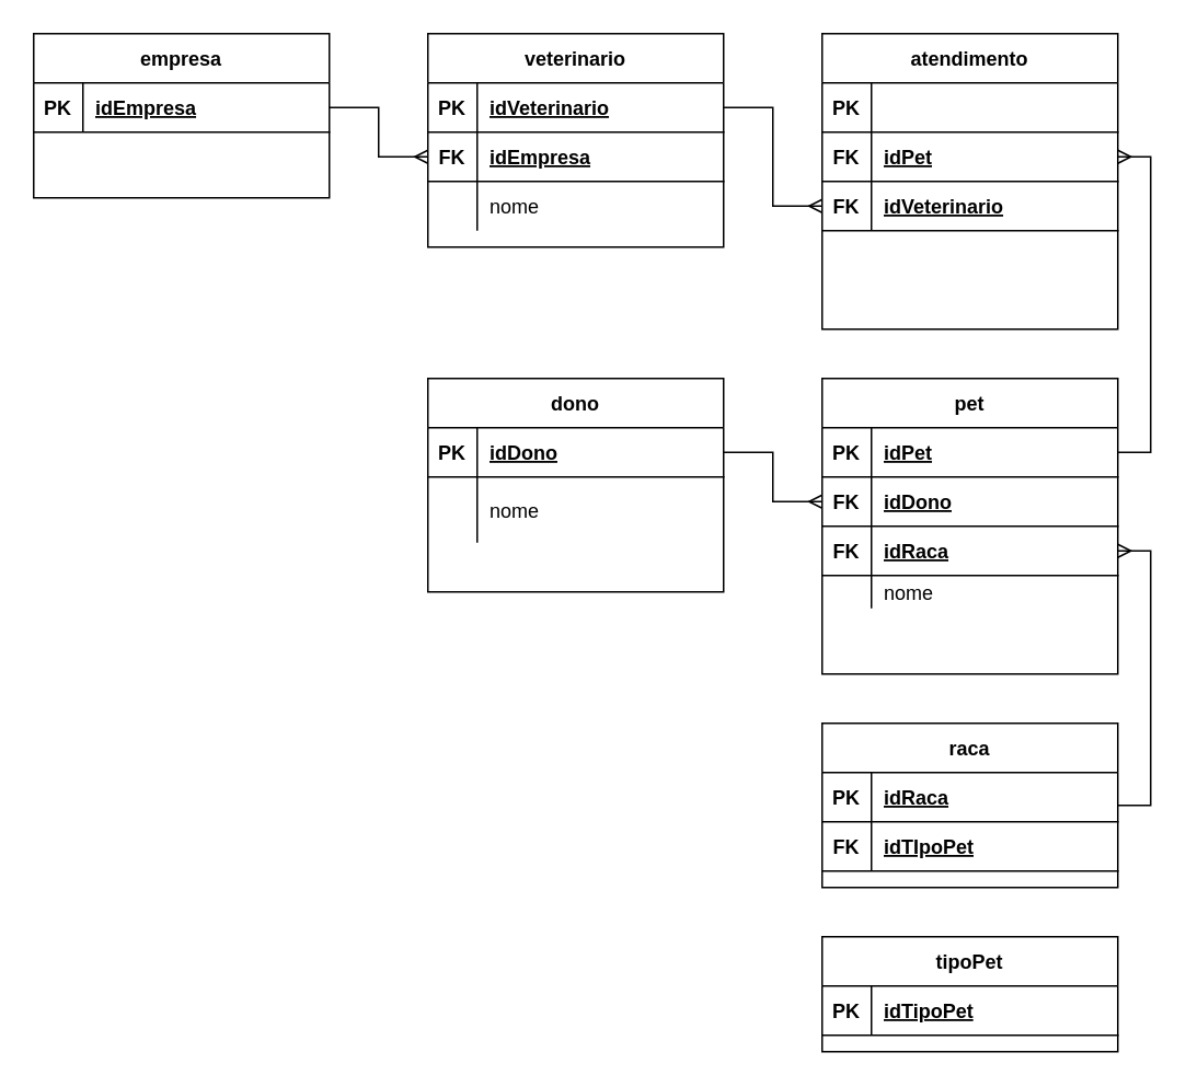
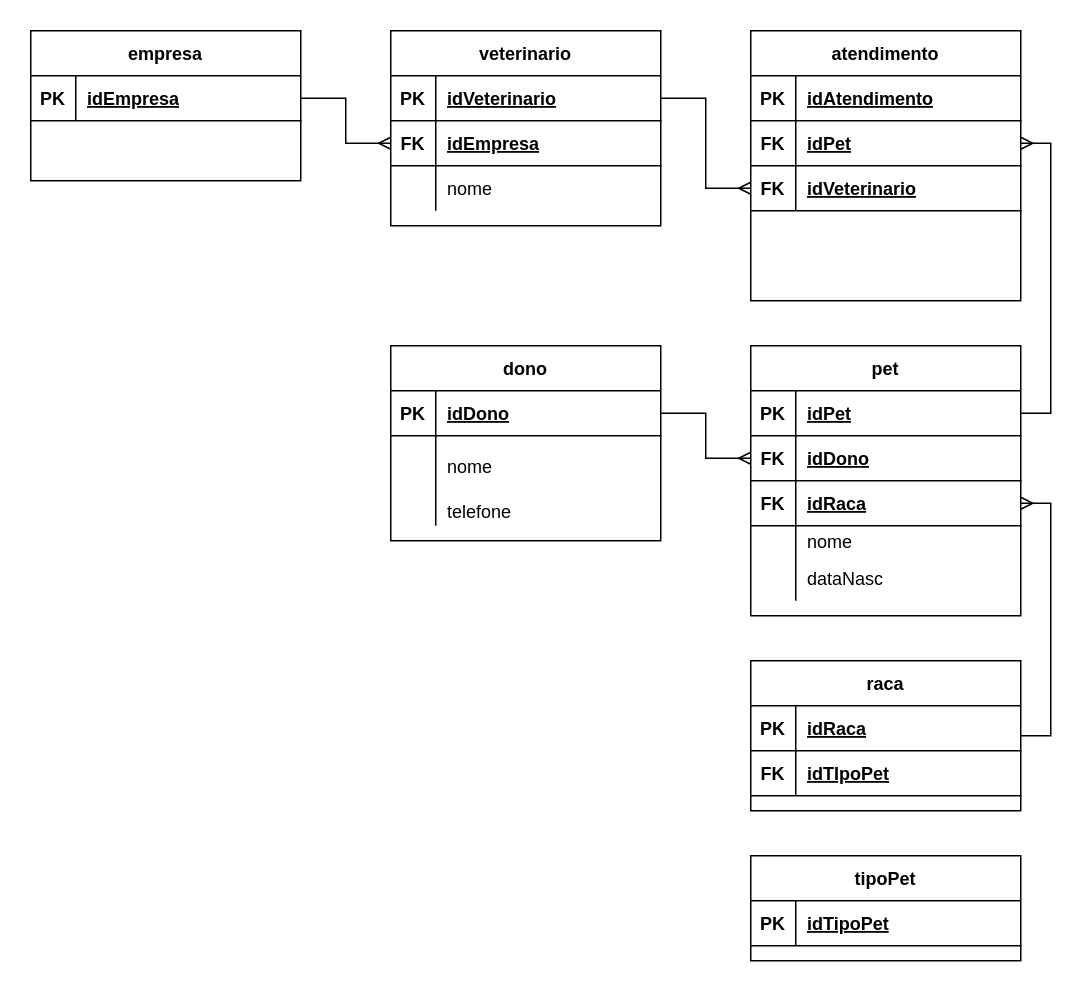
  <mxCell id="0" />
  <mxCell id="1" parent="0" />
  <mxCell id="2" value="empresa" style="shape=table;startSize=30;container=1;collapsible=1;childLayout=tableLayout;fixedRows=1;rowLines=0;fontStyle=1;align=center;resizeLast=1;" vertex="1" parent="1"><mxGeometry x="20" y="20" width="180" height="100" as="geometry" /></mxCell>
  <mxCell id="3" value="" style="shape=partialRectangle;collapsible=0;dropTarget=0;pointerEvents=0;fillColor=none;top=0;left=0;bottom=1;right=0;points=[[0,0.5],[1,0.5]];portConstraint=eastwest;" vertex="1" parent="2"><mxGeometry y="30" width="180" height="30" as="geometry" /></mxCell>
  <mxCell id="4" value="PK" style="shape=partialRectangle;connectable=0;fillColor=none;top=0;left=0;bottom=0;right=0;fontStyle=1;overflow=hidden;" vertex="1" parent="3"><mxGeometry width="30" height="30" as="geometry" /></mxCell>
  <mxCell id="5" value="idEmpresa" style="shape=partialRectangle;connectable=0;fillColor=none;top=0;left=0;bottom=0;right=0;align=left;spacingLeft=6;fontStyle=5;overflow=hidden;" vertex="1" parent="3"><mxGeometry x="30" width="150" height="30" as="geometry" /></mxCell>
  <mxCell id="6" value="" style="shape=partialRectangle;collapsible=0;dropTarget=0;pointerEvents=0;fillColor=none;top=0;left=0;bottom=0;right=0;points=[[0,0.5],[1,0.5]];portConstraint=eastwest;" vertex="1" parent="2"><mxGeometry y="60" width="180" height="30" as="geometry" /></mxCell>
  <mxCell id="7" value="" style="shape=partialRectangle;connectable=0;fillColor=none;top=0;left=0;bottom=0;right=0;editable=1;overflow=hidden;" vertex="1" parent="6"><mxGeometry width="30" height="30" as="geometry" /></mxCell>
  <mxCell id="8" value="veterinario" style="shape=table;startSize=30;container=1;collapsible=1;childLayout=tableLayout;fixedRows=1;rowLines=0;fontStyle=1;align=center;resizeLast=1;" vertex="1" parent="1"><mxGeometry x="260" y="20" width="180" height="130" as="geometry" /></mxCell>
  <mxCell id="9" value="" style="shape=partialRectangle;collapsible=0;dropTarget=0;pointerEvents=0;fillColor=none;top=0;left=0;bottom=1;right=0;points=[[0,0.5],[1,0.5]];portConstraint=eastwest;" vertex="1" parent="8"><mxGeometry y="30" width="180" height="30" as="geometry" /></mxCell>
  <mxCell id="10" value="PK" style="shape=partialRectangle;connectable=0;fillColor=none;top=0;left=0;bottom=0;right=0;fontStyle=1;overflow=hidden;" vertex="1" parent="9"><mxGeometry width="30" height="30" as="geometry" /></mxCell>
  <mxCell id="11" value="idVeterinario" style="shape=partialRectangle;connectable=0;fillColor=none;top=0;left=0;bottom=0;right=0;align=left;spacingLeft=6;fontStyle=5;overflow=hidden;" vertex="1" parent="9"><mxGeometry x="30" width="150" height="30" as="geometry" /></mxCell>
  <mxCell id="12" style="shape=partialRectangle;collapsible=0;dropTarget=0;pointerEvents=0;fillColor=none;top=0;left=0;bottom=1;right=0;points=[[0,0.5],[1,0.5]];portConstraint=eastwest;" vertex="1" parent="8"><mxGeometry y="60" width="180" height="30" as="geometry" /></mxCell>
  <mxCell id="13" value="FK" style="shape=partialRectangle;connectable=0;fillColor=none;top=0;left=0;bottom=0;right=0;fontStyle=1;overflow=hidden;" vertex="1" parent="12"><mxGeometry width="30" height="30" as="geometry" /></mxCell>
  <mxCell id="14" value="idEmpresa" style="shape=partialRectangle;connectable=0;fillColor=none;top=0;left=0;bottom=0;right=0;align=left;spacingLeft=6;fontStyle=5;overflow=hidden;" vertex="1" parent="12"><mxGeometry x="30" width="150" height="30" as="geometry" /></mxCell>
  <mxCell id="15" value="" style="shape=partialRectangle;collapsible=0;dropTarget=0;pointerEvents=0;fillColor=none;top=0;left=0;bottom=0;right=0;points=[[0,0.5],[1,0.5]];portConstraint=eastwest;" vertex="1" parent="8"><mxGeometry y="90" width="180" height="30" as="geometry" /></mxCell>
  <mxCell id="16" value="" style="shape=partialRectangle;connectable=0;fillColor=none;top=0;left=0;bottom=0;right=0;editable=1;overflow=hidden;" vertex="1" parent="15"><mxGeometry width="30" height="30" as="geometry" /></mxCell>
  <mxCell id="17" value="nome" style="shape=partialRectangle;connectable=0;fillColor=none;top=0;left=0;bottom=0;right=0;align=left;spacingLeft=6;overflow=hidden;" vertex="1" parent="15"><mxGeometry x="30" width="150" height="30" as="geometry" /></mxCell>
  <mxCell id="18" value="atendimento" style="shape=table;startSize=30;container=1;collapsible=1;childLayout=tableLayout;fixedRows=1;rowLines=0;fontStyle=1;align=center;resizeLast=1;" vertex="1" parent="1"><mxGeometry x="500" y="20" width="180" height="180" as="geometry" /></mxCell>
  <mxCell id="19" value="" style="shape=partialRectangle;collapsible=0;dropTarget=0;pointerEvents=0;fillColor=none;top=0;left=0;bottom=1;right=0;points=[[0,0.5],[1,0.5]];portConstraint=eastwest;" vertex="1" parent="18"><mxGeometry y="30" width="180" height="30" as="geometry" /></mxCell>
  <mxCell id="20" value="PK" style="shape=partialRectangle;connectable=0;fillColor=none;top=0;left=0;bottom=0;right=0;fontStyle=1;overflow=hidden;" vertex="1" parent="19"><mxGeometry width="30" height="30" as="geometry" /></mxCell>
+ <mxCell id="21" value="idAtendimento" style="shape=partialRectangle;connectable=0;fillColor=none;top=0;left=0;bottom=0;right=0;align=left;spacingLeft=6;fontStyle=5;overflow=hidden;" vertex="1" parent="19"><mxGeometry x="30" width="150" height="30" as="geometry" /></mxCell>
  <mxCell id="22" style="shape=partialRectangle;collapsible=0;dropTarget=0;pointerEvents=0;fillColor=none;top=0;left=0;bottom=1;right=0;points=[[0,0.5],[1,0.5]];portConstraint=eastwest;" vertex="1" parent="18"><mxGeometry y="60" width="180" height="30" as="geometry" /></mxCell>
  <mxCell id="23" value="FK" style="shape=partialRectangle;connectable=0;fillColor=none;top=0;left=0;bottom=0;right=0;fontStyle=1;overflow=hidden;" vertex="1" parent="22"><mxGeometry width="30" height="30" as="geometry" /></mxCell>
  <mxCell id="24" value="idPet" style="shape=partialRectangle;connectable=0;fillColor=none;top=0;left=0;bottom=0;right=0;align=left;spacingLeft=6;fontStyle=5;overflow=hidden;" vertex="1" parent="22"><mxGeometry x="30" width="150" height="30" as="geometry" /></mxCell>
  <mxCell id="25" style="shape=partialRectangle;collapsible=0;dropTarget=0;pointerEvents=0;fillColor=none;top=0;left=0;bottom=1;right=0;points=[[0,0.5],[1,0.5]];portConstraint=eastwest;" vertex="1" parent="18"><mxGeometry y="90" width="180" height="30" as="geometry" /></mxCell>
  <mxCell id="26" value="FK" style="shape=partialRectangle;connectable=0;fillColor=none;top=0;left=0;bottom=0;right=0;fontStyle=1;overflow=hidden;" vertex="1" parent="25"><mxGeometry width="30" height="30" as="geometry" /></mxCell>
  <mxCell id="27" value="idVeterinario" style="shape=partialRectangle;connectable=0;fillColor=none;top=0;left=0;bottom=0;right=0;align=left;spacingLeft=6;fontStyle=5;overflow=hidden;" vertex="1" parent="25"><mxGeometry x="30" width="150" height="30" as="geometry" /></mxCell>
  <mxCell id="28" value="" style="shape=partialRectangle;collapsible=0;dropTarget=0;pointerEvents=0;fillColor=none;top=0;left=0;bottom=0;right=0;points=[[0,0.5],[1,0.5]];portConstraint=eastwest;" vertex="1" parent="18"><mxGeometry y="120" width="180" height="20" as="geometry" /></mxCell>
  <mxCell id="29" value="" style="shape=partialRectangle;connectable=0;fillColor=none;top=0;left=0;bottom=0;right=0;editable=1;overflow=hidden;" vertex="1" parent="28"><mxGeometry width="30" height="20" as="geometry" /></mxCell>
  <mxCell id="30" value="" style="shape=partialRectangle;collapsible=0;dropTarget=0;pointerEvents=0;fillColor=none;top=0;left=0;bottom=0;right=0;points=[[0,0.5],[1,0.5]];portConstraint=eastwest;" vertex="1" parent="18"><mxGeometry y="140" width="180" height="30" as="geometry" /></mxCell>
  <mxCell id="31" value="" style="shape=partialRectangle;connectable=0;fillColor=none;top=0;left=0;bottom=0;right=0;editable=1;overflow=hidden;" vertex="1" parent="30"><mxGeometry width="30" height="30" as="geometry" /></mxCell>
  <mxCell id="32" value="pet" style="shape=table;startSize=30;container=1;collapsible=1;childLayout=tableLayout;fixedRows=1;rowLines=0;fontStyle=1;align=center;resizeLast=1;" vertex="1" parent="1"><mxGeometry x="500" y="230" width="180" height="180" as="geometry" /></mxCell>
  <mxCell id="33" value="" style="shape=partialRectangle;collapsible=0;dropTarget=0;pointerEvents=0;fillColor=none;top=0;left=0;bottom=1;right=0;points=[[0,0.5],[1,0.5]];portConstraint=eastwest;" vertex="1" parent="32"><mxGeometry y="30" width="180" height="30" as="geometry" /></mxCell>
  <mxCell id="34" value="PK" style="shape=partialRectangle;connectable=0;fillColor=none;top=0;left=0;bottom=0;right=0;fontStyle=1;overflow=hidden;" vertex="1" parent="33"><mxGeometry width="30" height="30" as="geometry" /></mxCell>
  <mxCell id="35" value="idPet" style="shape=partialRectangle;connectable=0;fillColor=none;top=0;left=0;bottom=0;right=0;align=left;spacingLeft=6;fontStyle=5;overflow=hidden;" vertex="1" parent="33"><mxGeometry x="30" width="150" height="30" as="geometry" /></mxCell>
  <mxCell id="36" style="shape=partialRectangle;collapsible=0;dropTarget=0;pointerEvents=0;fillColor=none;top=0;left=0;bottom=1;right=0;points=[[0,0.5],[1,0.5]];portConstraint=eastwest;" vertex="1" parent="32"><mxGeometry y="60" width="180" height="30" as="geometry" /></mxCell>
  <mxCell id="37" value="FK" style="shape=partialRectangle;connectable=0;fillColor=none;top=0;left=0;bottom=0;right=0;fontStyle=1;overflow=hidden;" vertex="1" parent="36"><mxGeometry width="30" height="30" as="geometry" /></mxCell>
  <mxCell id="38" value="idDono" style="shape=partialRectangle;connectable=0;fillColor=none;top=0;left=0;bottom=0;right=0;align=left;spacingLeft=6;fontStyle=5;overflow=hidden;" vertex="1" parent="36"><mxGeometry x="30" width="150" height="30" as="geometry" /></mxCell>
  <mxCell id="39" style="shape=partialRectangle;collapsible=0;dropTarget=0;pointerEvents=0;fillColor=none;top=0;left=0;bottom=1;right=0;points=[[0,0.5],[1,0.5]];portConstraint=eastwest;" vertex="1" parent="32"><mxGeometry y="90" width="180" height="30" as="geometry" /></mxCell>
  <mxCell id="40" value="FK" style="shape=partialRectangle;connectable=0;fillColor=none;top=0;left=0;bottom=0;right=0;fontStyle=1;overflow=hidden;" vertex="1" parent="39"><mxGeometry width="30" height="30" as="geometry" /></mxCell>
  <mxCell id="41" value="idRaca" style="shape=partialRectangle;connectable=0;fillColor=none;top=0;left=0;bottom=0;right=0;align=left;spacingLeft=6;fontStyle=5;overflow=hidden;" vertex="1" parent="39"><mxGeometry x="30" width="150" height="30" as="geometry" /></mxCell>
  <mxCell id="42" value="" style="shape=partialRectangle;collapsible=0;dropTarget=0;pointerEvents=0;fillColor=none;top=0;left=0;bottom=0;right=0;points=[[0,0.5],[1,0.5]];portConstraint=eastwest;" vertex="1" parent="32"><mxGeometry y="120" width="180" height="20" as="geometry" /></mxCell>
  <mxCell id="43" value="" style="shape=partialRectangle;connectable=0;fillColor=none;top=0;left=0;bottom=0;right=0;editable=1;overflow=hidden;" vertex="1" parent="42"><mxGeometry width="30" height="20" as="geometry" /></mxCell>
  <mxCell id="44" value="nome" style="shape=partialRectangle;connectable=0;fillColor=none;top=0;left=0;bottom=0;right=0;align=left;spacingLeft=6;overflow=hidden;" vertex="1" parent="42"><mxGeometry x="30" width="150" height="20" as="geometry" /></mxCell>
  <mxCell id="45" value="" style="shape=partialRectangle;collapsible=0;dropTarget=0;pointerEvents=0;fillColor=none;top=0;left=0;bottom=0;right=0;points=[[0,0.5],[1,0.5]];portConstraint=eastwest;" vertex="1" parent="32"><mxGeometry y="140" width="180" height="30" as="geometry" /></mxCell>
  <mxCell id="46" value="" style="shape=partialRectangle;connectable=0;fillColor=none;top=0;left=0;bottom=0;right=0;editable=1;overflow=hidden;" vertex="1" parent="45"><mxGeometry width="30" height="30" as="geometry" /></mxCell>
+ <mxCell id="47" value="dataNasc" style="shape=partialRectangle;connectable=0;fillColor=none;top=0;left=0;bottom=0;right=0;align=left;spacingLeft=6;overflow=hidden;" vertex="1" parent="45"><mxGeometry x="30" width="150" height="30" as="geometry" /></mxCell>
  <mxCell id="48" value="dono" style="shape=table;startSize=30;container=1;collapsible=1;childLayout=tableLayout;fixedRows=1;rowLines=0;fontStyle=1;align=center;resizeLast=1;" vertex="1" parent="1"><mxGeometry x="260" y="230" width="180" height="130" as="geometry" /></mxCell>
  <mxCell id="49" value="" style="shape=partialRectangle;collapsible=0;dropTarget=0;pointerEvents=0;fillColor=none;top=0;left=0;bottom=1;right=0;points=[[0,0.5],[1,0.5]];portConstraint=eastwest;" vertex="1" parent="48"><mxGeometry y="30" width="180" height="30" as="geometry" /></mxCell>
  <mxCell id="50" value="PK" style="shape=partialRectangle;connectable=0;fillColor=none;top=0;left=0;bottom=0;right=0;fontStyle=1;overflow=hidden;" vertex="1" parent="49"><mxGeometry width="30" height="30" as="geometry" /></mxCell>
  <mxCell id="51" value="idDono" style="shape=partialRectangle;connectable=0;fillColor=none;top=0;left=0;bottom=0;right=0;align=left;spacingLeft=6;fontStyle=5;overflow=hidden;" vertex="1" parent="49"><mxGeometry x="30" width="150" height="30" as="geometry" /></mxCell>
  <mxCell id="52" value="" style="shape=partialRectangle;collapsible=0;dropTarget=0;pointerEvents=0;fillColor=none;top=0;left=0;bottom=0;right=0;points=[[0,0.5],[1,0.5]];portConstraint=eastwest;" vertex="1" parent="48"><mxGeometry y="60" width="180" height="40" as="geometry" /></mxCell>
  <mxCell id="53" value="" style="shape=partialRectangle;connectable=0;fillColor=none;top=0;left=0;bottom=0;right=0;editable=1;overflow=hidden;" vertex="1" parent="52"><mxGeometry width="30" height="40" as="geometry" /></mxCell>
  <mxCell id="54" value="nome" style="shape=partialRectangle;connectable=0;fillColor=none;top=0;left=0;bottom=0;right=0;align=left;spacingLeft=6;overflow=hidden;" vertex="1" parent="52"><mxGeometry x="30" width="150" height="40" as="geometry" /></mxCell>
  <mxCell id="55" value="" style="shape=partialRectangle;collapsible=0;dropTarget=0;pointerEvents=0;fillColor=none;top=0;left=0;bottom=0;right=0;points=[[0,0.5],[1,0.5]];portConstraint=eastwest;" vertex="1" parent="48"><mxGeometry y="100" width="180" height="20" as="geometry" /></mxCell>
  <mxCell id="56" value="" style="shape=partialRectangle;connectable=0;fillColor=none;top=0;left=0;bottom=0;right=0;editable=1;overflow=hidden;" vertex="1" parent="55"><mxGeometry width="30" height="20" as="geometry" /></mxCell>
+ <mxCell id="57" value="telefone" style="shape=partialRectangle;connectable=0;fillColor=none;top=0;left=0;bottom=0;right=0;align=left;spacingLeft=6;overflow=hidden;" vertex="1" parent="55"><mxGeometry x="30" width="150" height="20" as="geometry" /></mxCell>
  <mxCell id="58" style="edgeStyle=orthogonalEdgeStyle;rounded=0;orthogonalLoop=1;jettySize=auto;html=1;entryX=1;entryY=0.5;entryDx=0;entryDy=0;endArrow=ERmany;endFill=0;" edge="1" parent="1" source="59" target="39"><mxGeometry relative="1" as="geometry"><Array as="points"><mxPoint x="700" y="490" /><mxPoint x="700" y="335" /></Array></mxGeometry></mxCell>
  <mxCell id="59" value="raca" style="shape=table;startSize=30;container=1;collapsible=1;childLayout=tableLayout;fixedRows=1;rowLines=0;fontStyle=1;align=center;resizeLast=1;" vertex="1" parent="1"><mxGeometry x="500" y="440" width="180" height="100" as="geometry" /></mxCell>
  <mxCell id="60" value="" style="shape=partialRectangle;collapsible=0;dropTarget=0;pointerEvents=0;fillColor=none;top=0;left=0;bottom=1;right=0;points=[[0,0.5],[1,0.5]];portConstraint=eastwest;" vertex="1" parent="59"><mxGeometry y="30" width="180" height="30" as="geometry" /></mxCell>
  <mxCell id="61" value="PK" style="shape=partialRectangle;connectable=0;fillColor=none;top=0;left=0;bottom=0;right=0;fontStyle=1;overflow=hidden;" vertex="1" parent="60"><mxGeometry width="30" height="30" as="geometry" /></mxCell>
  <mxCell id="62" value="idRaca" style="shape=partialRectangle;connectable=0;fillColor=none;top=0;left=0;bottom=0;right=0;align=left;spacingLeft=6;fontStyle=5;overflow=hidden;" vertex="1" parent="60"><mxGeometry x="30" width="150" height="30" as="geometry" /></mxCell>
  <mxCell id="63" style="shape=partialRectangle;collapsible=0;dropTarget=0;pointerEvents=0;fillColor=none;top=0;left=0;bottom=1;right=0;points=[[0,0.5],[1,0.5]];portConstraint=eastwest;" vertex="1" parent="59"><mxGeometry y="60" width="180" height="30" as="geometry" /></mxCell>
  <mxCell id="64" value="FK" style="shape=partialRectangle;connectable=0;fillColor=none;top=0;left=0;bottom=0;right=0;fontStyle=1;overflow=hidden;" vertex="1" parent="63"><mxGeometry width="30" height="30" as="geometry" /></mxCell>
  <mxCell id="65" value="idTIpoPet" style="shape=partialRectangle;connectable=0;fillColor=none;top=0;left=0;bottom=0;right=0;align=left;spacingLeft=6;fontStyle=5;overflow=hidden;" vertex="1" parent="63"><mxGeometry x="30" width="150" height="30" as="geometry" /></mxCell>
  <mxCell id="66" value="tipoPet" style="shape=table;startSize=30;container=1;collapsible=1;childLayout=tableLayout;fixedRows=1;rowLines=0;fontStyle=1;align=center;resizeLast=1;" vertex="1" parent="1"><mxGeometry x="500" y="570" width="180" height="70" as="geometry" /></mxCell>
  <mxCell id="67" value="" style="shape=partialRectangle;collapsible=0;dropTarget=0;pointerEvents=0;fillColor=none;top=0;left=0;bottom=1;right=0;points=[[0,0.5],[1,0.5]];portConstraint=eastwest;" vertex="1" parent="66"><mxGeometry y="30" width="180" height="30" as="geometry" /></mxCell>
  <mxCell id="68" value="PK" style="shape=partialRectangle;connectable=0;fillColor=none;top=0;left=0;bottom=0;right=0;fontStyle=1;overflow=hidden;" vertex="1" parent="67"><mxGeometry width="30" height="30" as="geometry" /></mxCell>
  <mxCell id="69" value="idTipoPet" style="shape=partialRectangle;connectable=0;fillColor=none;top=0;left=0;bottom=0;right=0;align=left;spacingLeft=6;fontStyle=5;overflow=hidden;" vertex="1" parent="67"><mxGeometry x="30" width="150" height="30" as="geometry" /></mxCell>
  <mxCell id="70" style="edgeStyle=orthogonalEdgeStyle;rounded=0;orthogonalLoop=1;jettySize=auto;html=1;entryX=0;entryY=0.5;entryDx=0;entryDy=0;endArrow=ERmany;endFill=0;" edge="1" parent="1" source="3" target="12"><mxGeometry relative="1" as="geometry" /></mxCell>
  <mxCell id="71" style="edgeStyle=orthogonalEdgeStyle;rounded=0;orthogonalLoop=1;jettySize=auto;html=1;entryX=0;entryY=0.5;entryDx=0;entryDy=0;endArrow=ERmany;endFill=0;" edge="1" parent="1" source="9" target="25"><mxGeometry relative="1" as="geometry" /></mxCell>
  <mxCell id="72" style="edgeStyle=orthogonalEdgeStyle;rounded=0;orthogonalLoop=1;jettySize=auto;html=1;entryX=1;entryY=0.5;entryDx=0;entryDy=0;endArrow=ERmany;endFill=0;" edge="1" parent="1" source="33" target="22"><mxGeometry relative="1" as="geometry"><Array as="points"><mxPoint x="700" y="275" /><mxPoint x="700" y="95" /></Array></mxGeometry></mxCell>
  <mxCell id="73" style="edgeStyle=orthogonalEdgeStyle;rounded=0;orthogonalLoop=1;jettySize=auto;html=1;entryX=0;entryY=0.5;entryDx=0;entryDy=0;endArrow=ERmany;endFill=0;" edge="1" parent="1" source="49" target="36"><mxGeometry relative="1" as="geometry" /></mxCell>
